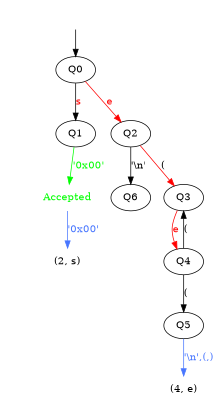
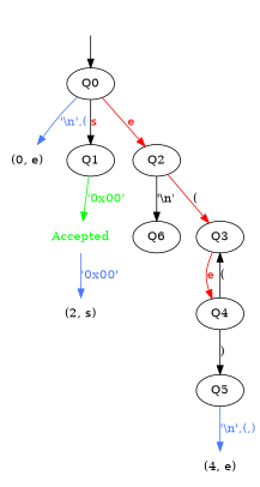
  digraph {
    edge [color=black fontcolor=black]
    start [style=invis]
    Q0
+   "(0, e)" [shape=none]
    Q1
    Q2
    Accepted [fontcolor=green shape=none]
    Q6
    Q3
    "(2, s)" [shape=none]
    Q4
    Q5
    "(4, e)" [shape=none]
    start -> Q0 [fontcolor=""]
+   Q0 -> "(0, e)" [color=royalblue1 fontcolor=royalblue1 label="'\\n',("]
    Q0 -> Q1 [fontcolor=red label=s]
    Q0 -> Q2 [color=red fontcolor=red label=e]
    Q1 -> Accepted [color=green fontcolor=green label="'0x00'"]
    Q2 -> Q6 [label="'\\n'"]
    Q2 -> Q3 [color=red label="("]
    Accepted -> "(2, s)" [color=royalblue1 fontcolor=royalblue1 label="'0x00'"]
    Q3 -> Q4 [color=red fontcolor=red label=e]
    Q4 -> Q3 [label="("]
-   Q4 -> Q5 [label="("]
+   Q4 -> Q5 [label=")"]
    Q5 -> "(4, e)" [color=royalblue1 fontcolor=royalblue1 label="'\\n',(,)"]
  }
